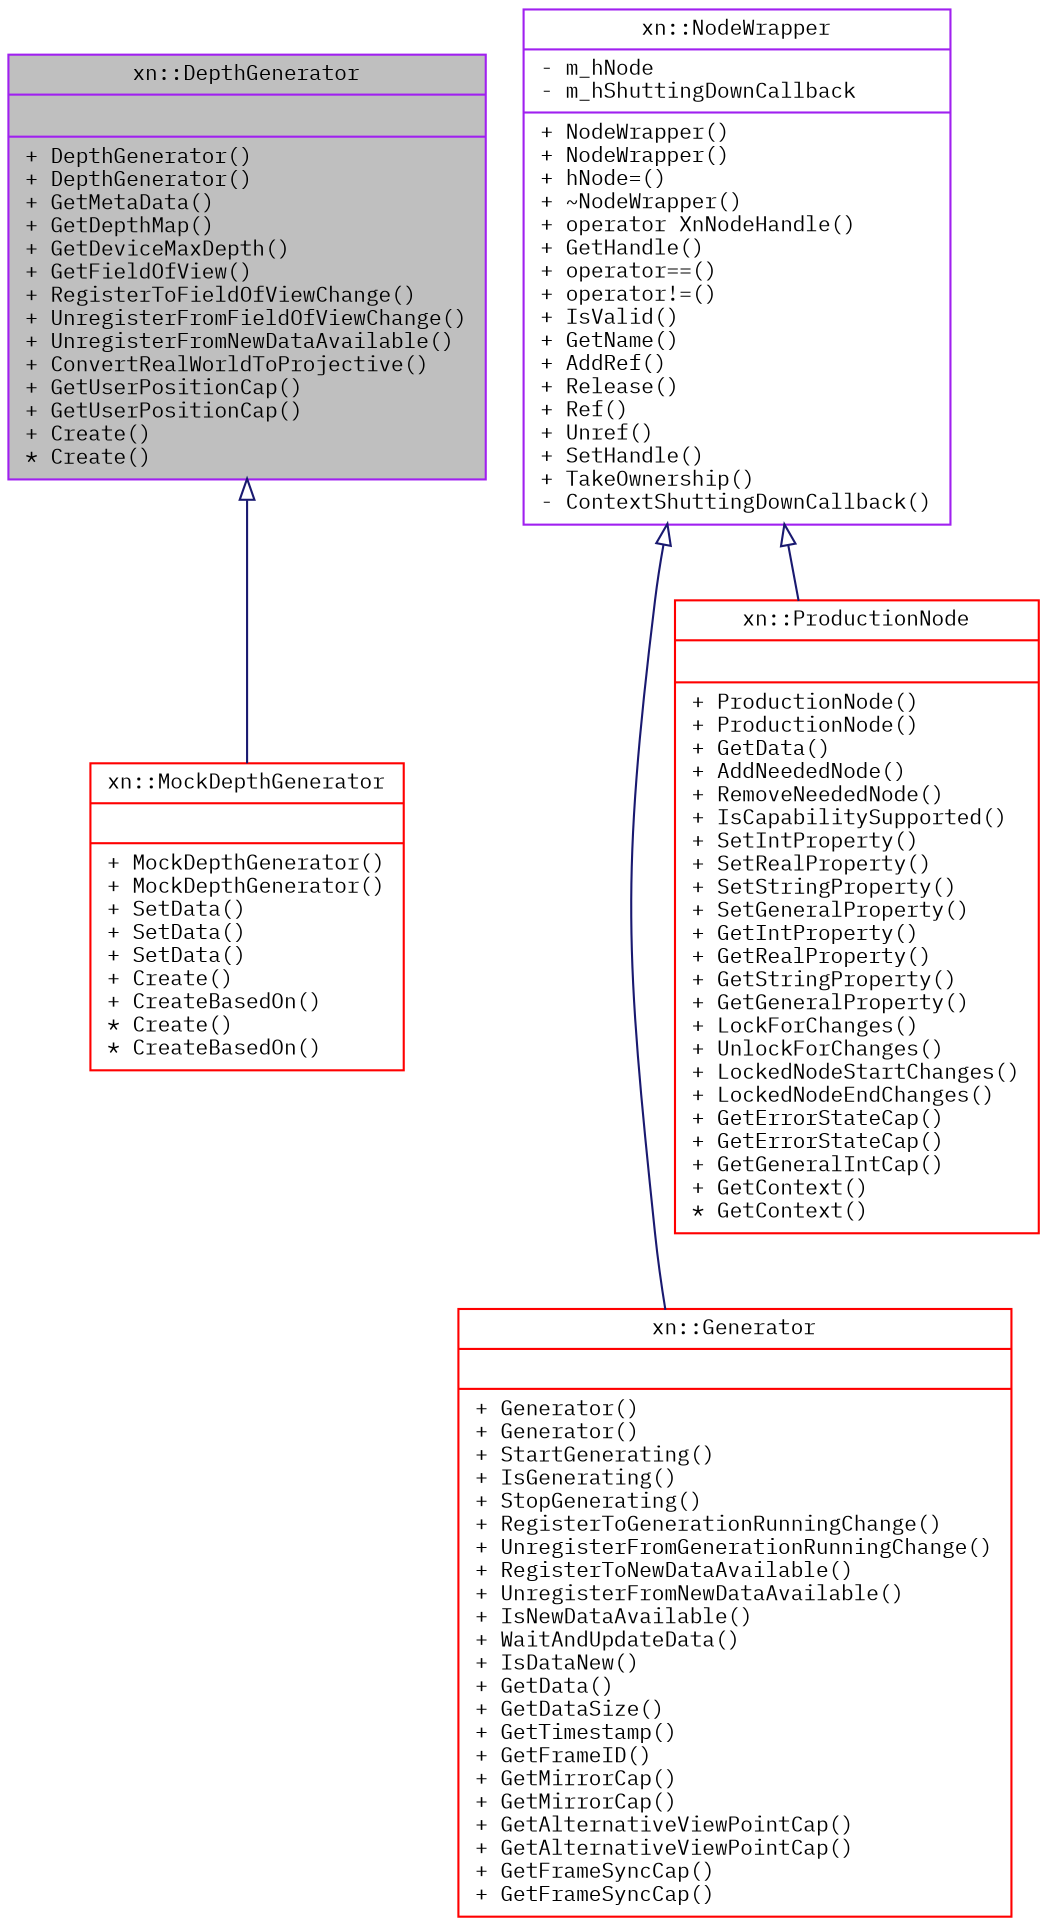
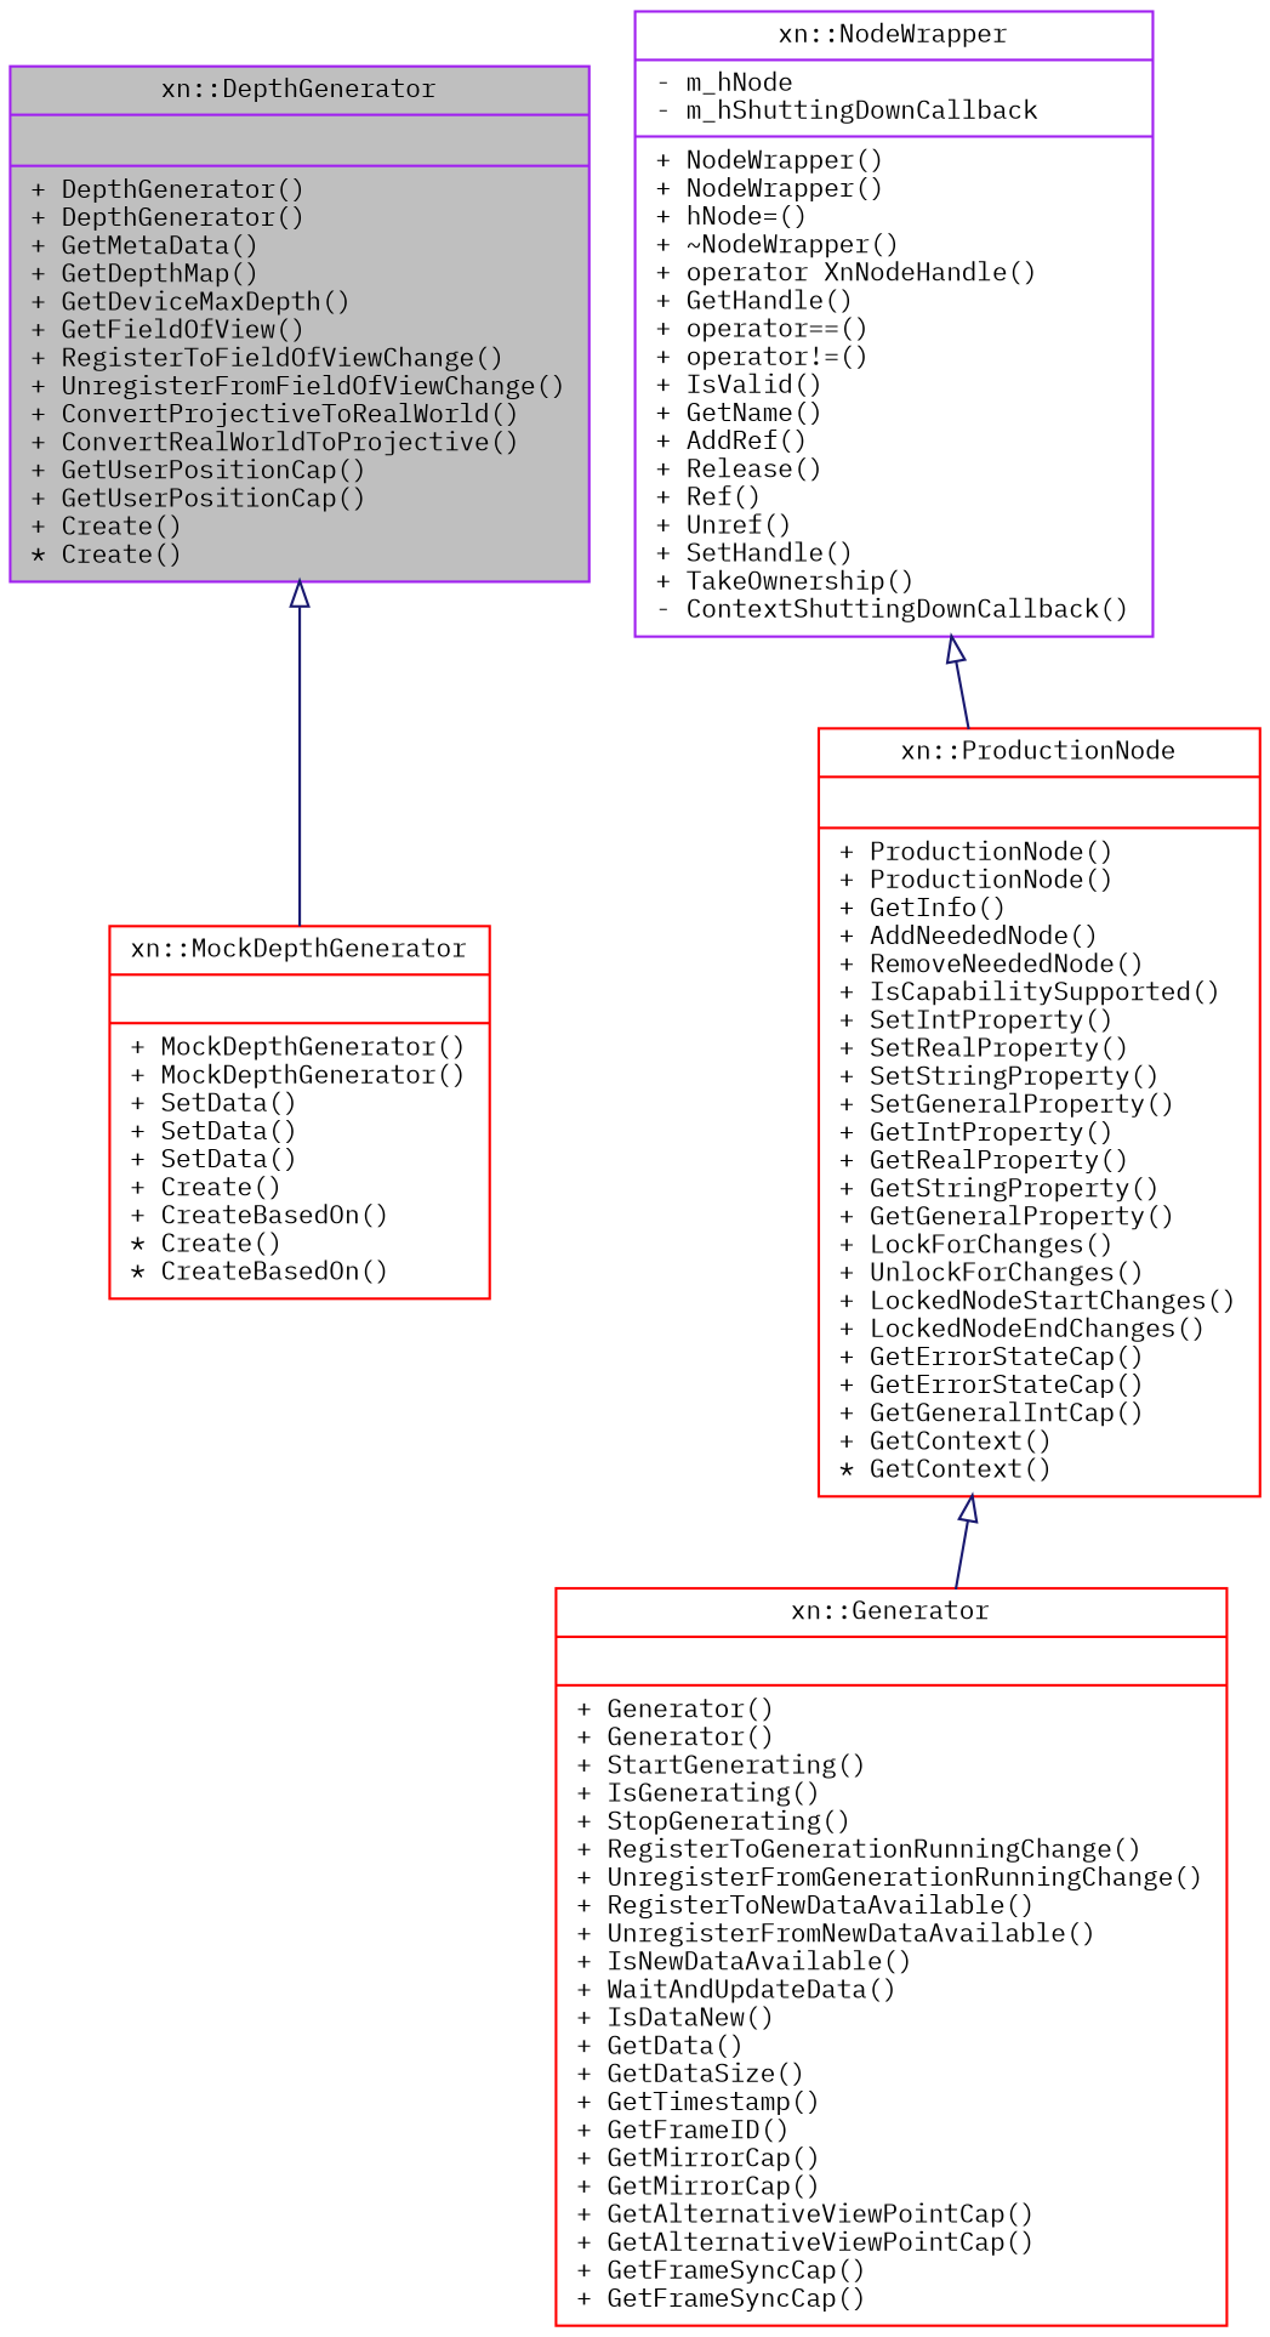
  digraph {
    fontname="IBM Plex Mono"
    node [color=red fillcolor=white fontname="IBM Plex Mono" fontsize=10 shape=record style=filled]
    edge [arrowtail=empty color=midnightblue dir=back fontname="IBM Plex Mono" fontsize=10 labelfontname=FreeSans labelfontsize=10 style=solid]
-   n1 [color=purple fillcolor=grey75 fontcolor=black height=0.2 label="{xn::DepthGenerator\n||+ DepthGenerator()\l+ DepthGenerator()\l+ GetMetaData()\l+ GetDepthMap()\l+ GetDeviceMaxDepth()\l+ GetFieldOfView()\l+ RegisterToFieldOfViewChange()\l+ UnregisterFromFieldOfViewChange()\l+ UnregisterFromNewDataAvailable()\l+ ConvertRealWorldToProjective()\l+ GetUserPositionCap()\l+ GetUserPositionCap()\l+ Create()\l* Create()\l}" width=0.4]
+   n1 [color=purple fillcolor=grey75 fontcolor=black height=0.2 label="{xn::DepthGenerator\n||+ DepthGenerator()\l+ DepthGenerator()\l+ GetMetaData()\l+ GetDepthMap()\l+ GetDeviceMaxDepth()\l+ GetFieldOfView()\l+ RegisterToFieldOfViewChange()\l+ UnregisterFromFieldOfViewChange()\l+ ConvertProjectiveToRealWorld()\l+ ConvertRealWorldToProjective()\l+ GetUserPositionCap()\l+ GetUserPositionCap()\l+ Create()\l* Create()\l}" width=0.4]
    n2 [height=0.2 label="{xn::MockDepthGenerator\n||+ MockDepthGenerator()\l+ MockDepthGenerator()\l+ SetData()\l+ SetData()\l+ SetData()\l+ Create()\l+ CreateBasedOn()\l* Create()\l* CreateBasedOn()\l}" width=0.4]
    n3 [height=0.2 label="{xn::Generator\n||+ Generator()\l+ Generator()\l+ StartGenerating()\l+ IsGenerating()\l+ StopGenerating()\l+ RegisterToGenerationRunningChange()\l+ UnregisterFromGenerationRunningChange()\l+ RegisterToNewDataAvailable()\l+ UnregisterFromNewDataAvailable()\l+ IsNewDataAvailable()\l+ WaitAndUpdateData()\l+ IsDataNew()\l+ GetData()\l+ GetDataSize()\l+ GetTimestamp()\l+ GetFrameID()\l+ GetMirrorCap()\l+ GetMirrorCap()\l+ GetAlternativeViewPointCap()\l+ GetAlternativeViewPointCap()\l+ GetFrameSyncCap()\l+ GetFrameSyncCap()\l}" width=0.4]
-   n4 [height=0.2 label="{xn::ProductionNode\n||+ ProductionNode()\l+ ProductionNode()\l+ GetData()\l+ AddNeededNode()\l+ RemoveNeededNode()\l+ IsCapabilitySupported()\l+ SetIntProperty()\l+ SetRealProperty()\l+ SetStringProperty()\l+ SetGeneralProperty()\l+ GetIntProperty()\l+ GetRealProperty()\l+ GetStringProperty()\l+ GetGeneralProperty()\l+ LockForChanges()\l+ UnlockForChanges()\l+ LockedNodeStartChanges()\l+ LockedNodeEndChanges()\l+ GetErrorStateCap()\l+ GetErrorStateCap()\l+ GetGeneralIntCap()\l+ GetContext()\l* GetContext()\l}" width=0.4]
+   n4 [height=0.2 label="{xn::ProductionNode\n||+ ProductionNode()\l+ ProductionNode()\l+ GetInfo()\l+ AddNeededNode()\l+ RemoveNeededNode()\l+ IsCapabilitySupported()\l+ SetIntProperty()\l+ SetRealProperty()\l+ SetStringProperty()\l+ SetGeneralProperty()\l+ GetIntProperty()\l+ GetRealProperty()\l+ GetStringProperty()\l+ GetGeneralProperty()\l+ LockForChanges()\l+ UnlockForChanges()\l+ LockedNodeStartChanges()\l+ LockedNodeEndChanges()\l+ GetErrorStateCap()\l+ GetErrorStateCap()\l+ GetGeneralIntCap()\l+ GetContext()\l* GetContext()\l}" width=0.4]
    n5 [color=purple height=0.2 label="{xn::NodeWrapper\n|- m_hNode\l- m_hShuttingDownCallback\l|+ NodeWrapper()\l+ NodeWrapper()\l+ hNode=()\l+ ~NodeWrapper()\l+ operator XnNodeHandle()\l+ GetHandle()\l+ operator==()\l+ operator!=()\l+ IsValid()\l+ GetName()\l+ AddRef()\l+ Release()\l+ Ref()\l+ Unref()\l+ SetHandle()\l+ TakeOwnership()\l- ContextShuttingDownCallback()\l}" width=0.4]
    n1 -> n2
-   n5 -> n3
+   n4 -> n3
    n5 -> n4
  }
